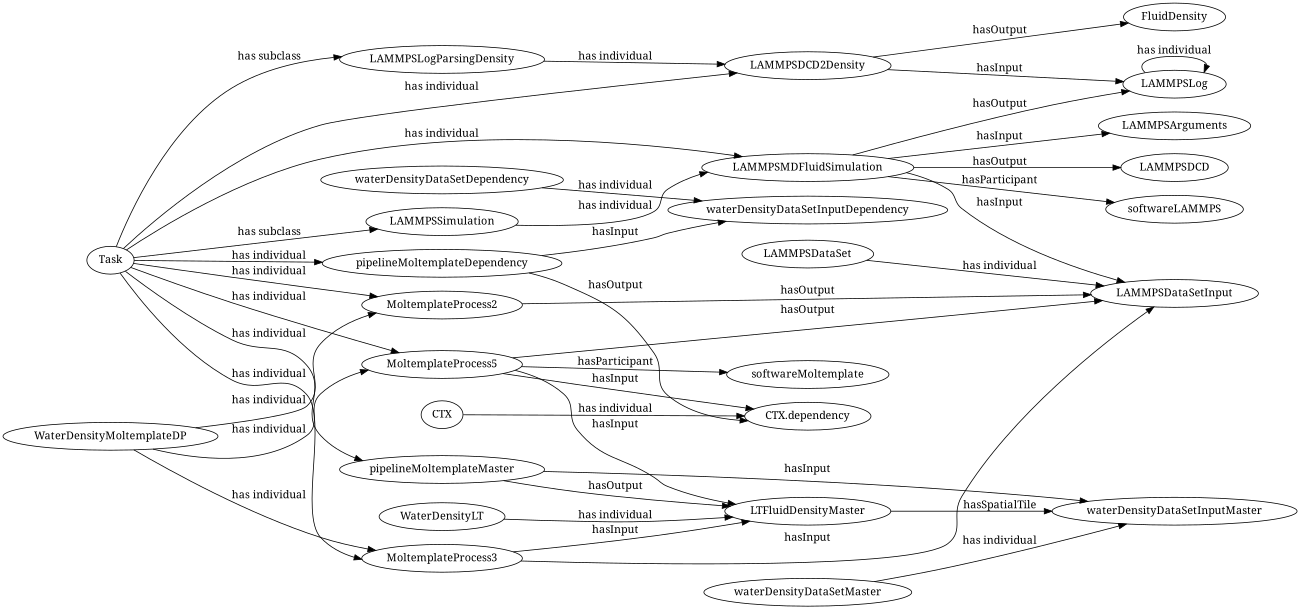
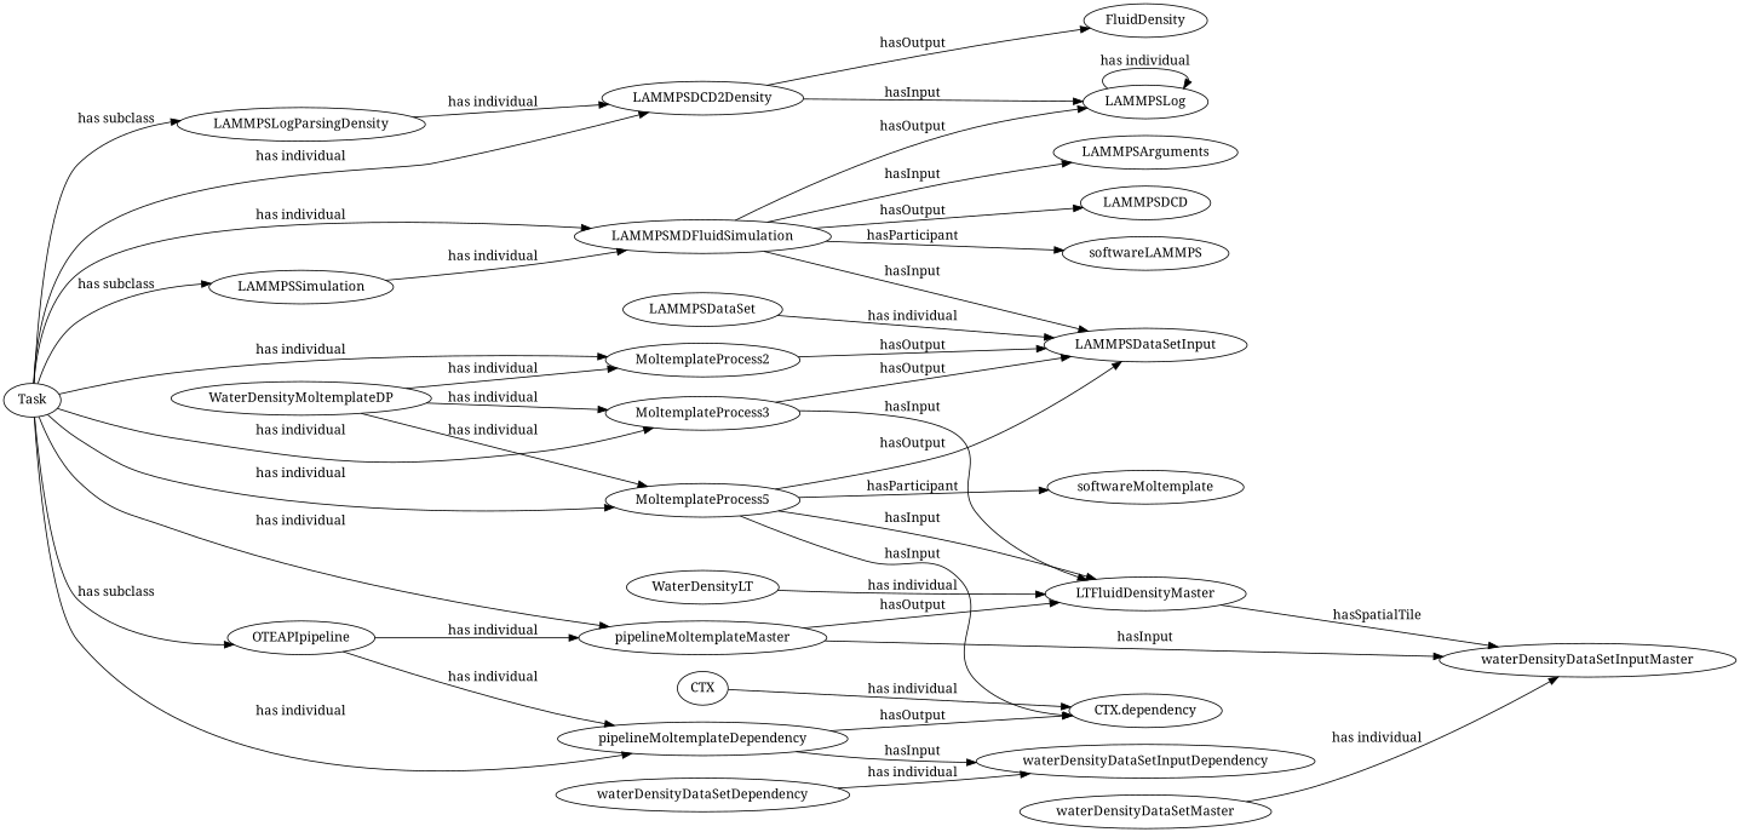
  digraph {
    fontname="Noto Serif"
    rankdir=LR
    node [fontname="Noto Serif"]
    edge [fontname="Noto Serif"]
    LAMMPSDataSet
    LAMMPSDataSetInput
    LAMMPSMDFluidSimulation
    LAMMPSLog
    LAMMPSDCD
    softwareLAMMPS
    LAMMPSArguments
    Task
    LAMMPSLogParsingDensity
    n10 [label=LAMMPSDCD2Density]
    MoltemplateProcess5
+   OTEAPIpipeline
    pipelineMoltemplateMaster
    LAMMPSSimulation
    pipelineMoltemplateDependency
    MoltemplateProcess2
    MoltemplateProcess3
    FluidDensity
    "CTX.dependency"
    LTFluidDensityMaster
    softwareMoltemplate
    waterDensityDataSetInputMaster
    waterDensityDataSetInputDependency
    WaterDensityMoltemplateDP
    WaterDensityLT
    waterDensityDataSetMaster
    waterDensityDataSetDependency
    CTX
    LAMMPSDataSet -> LAMMPSDataSetInput [label="has individual"]
    LAMMPSMDFluidSimulation -> LAMMPSDataSetInput [label=hasInput]
    LAMMPSMDFluidSimulation -> LAMMPSLog [label=hasOutput]
    LAMMPSMDFluidSimulation -> LAMMPSDCD [label=hasOutput]
    LAMMPSMDFluidSimulation -> softwareLAMMPS [label=hasParticipant]
    LAMMPSMDFluidSimulation -> LAMMPSArguments [label=hasInput]
    LAMMPSLog -> LAMMPSLog [label="has individual"]
    Task -> LAMMPSMDFluidSimulation [label="has individual"]
    Task -> LAMMPSLogParsingDensity [label="has subclass"]
    Task -> n10 [label="has individual"]
    Task -> MoltemplateProcess5 [label="has individual"]
+   Task -> OTEAPIpipeline [label="has subclass"]
    Task -> pipelineMoltemplateMaster [label="has individual"]
    Task -> LAMMPSSimulation [label="has subclass"]
    Task -> pipelineMoltemplateDependency [label="has individual"]
    Task -> MoltemplateProcess2 [label="has individual"]
    Task -> MoltemplateProcess3 [label="has individual"]
    LAMMPSLogParsingDensity -> n10 [label="has individual"]
    n10 -> LAMMPSLog [label=hasInput]
    n10 -> FluidDensity [label=hasOutput]
    MoltemplateProcess5 -> LAMMPSDataSetInput [label=hasOutput]
    MoltemplateProcess5 -> "CTX.dependency" [label=hasInput]
    MoltemplateProcess5 -> LTFluidDensityMaster [label=hasInput]
    MoltemplateProcess5 -> softwareMoltemplate [label=hasParticipant]
+   OTEAPIpipeline -> pipelineMoltemplateMaster [label="has individual"]
+   OTEAPIpipeline -> pipelineMoltemplateDependency [label="has individual"]
    pipelineMoltemplateMaster -> LTFluidDensityMaster [label=hasOutput]
    pipelineMoltemplateMaster -> waterDensityDataSetInputMaster [label=hasInput]
    LAMMPSSimulation -> LAMMPSMDFluidSimulation [label="has individual"]
    pipelineMoltemplateDependency -> "CTX.dependency" [label=hasOutput]
    pipelineMoltemplateDependency -> waterDensityDataSetInputDependency [label=hasInput]
    MoltemplateProcess2 -> LAMMPSDataSetInput [label=hasOutput]
-   MoltemplateProcess3 -> LAMMPSDataSetInput [label=hasInput]
+   MoltemplateProcess3 -> LAMMPSDataSetInput [label=hasOutput]
    MoltemplateProcess3 -> LTFluidDensityMaster [label=hasInput]
    LTFluidDensityMaster -> waterDensityDataSetInputMaster [label=hasSpatialTile]
    WaterDensityMoltemplateDP -> MoltemplateProcess5 [label="has individual"]
    WaterDensityMoltemplateDP -> MoltemplateProcess2 [label="has individual"]
    WaterDensityMoltemplateDP -> MoltemplateProcess3 [label="has individual"]
    WaterDensityLT -> LTFluidDensityMaster [label="has individual"]
    waterDensityDataSetMaster -> waterDensityDataSetInputMaster [label="has individual"]
    waterDensityDataSetDependency -> waterDensityDataSetInputDependency [label="has individual"]
    CTX -> "CTX.dependency" [label="has individual"]
  }
